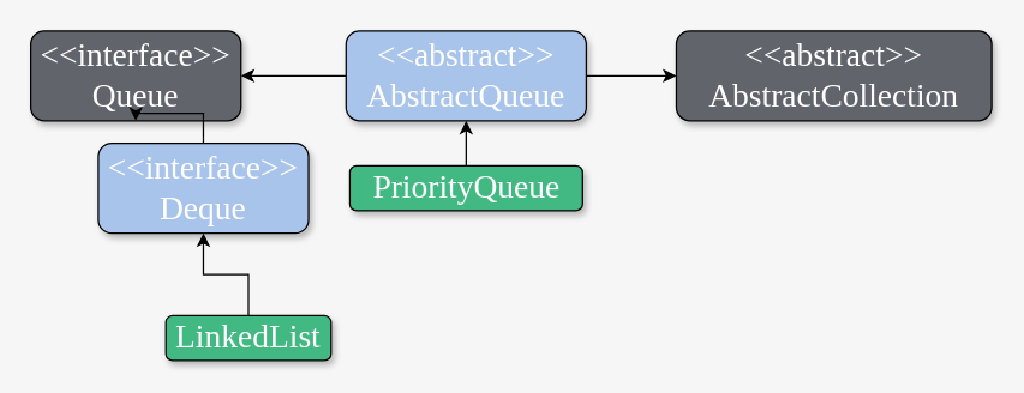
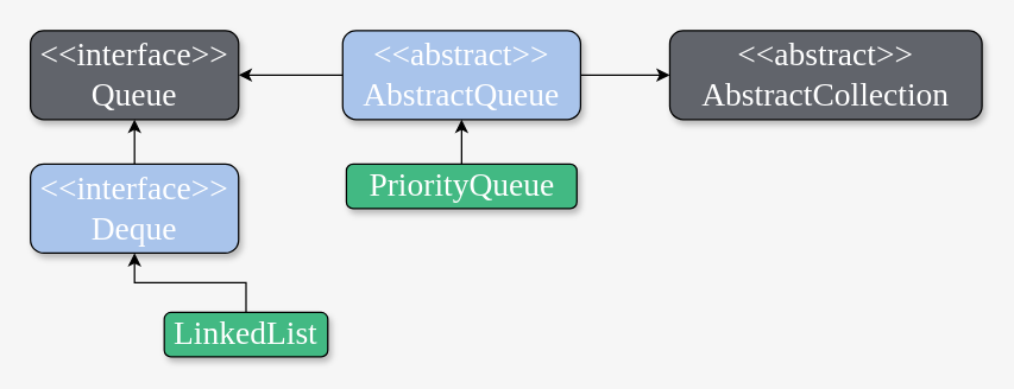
  <mxCell id="0" />
  <mxCell id="1" parent="0" />
  <mxCell id="2" style="edgeStyle=orthogonalEdgeStyle;rounded=0;orthogonalLoop=1;jettySize=auto;html=1;exitX=1;exitY=0.5;exitDx=0;exitDy=0;entryX=0;entryY=0.5;entryDx=0;entryDy=0;" parent="1" source="4" target="6" edge="1"><mxGeometry relative="1" as="geometry" /></mxCell>
  <mxCell id="3" style="edgeStyle=orthogonalEdgeStyle;rounded=0;orthogonalLoop=1;jettySize=auto;html=1;exitX=0;exitY=0.5;exitDx=0;exitDy=0;entryX=1;entryY=0.5;entryDx=0;entryDy=0;" parent="1" source="4" target="5" edge="1"><mxGeometry relative="1" as="geometry" /></mxCell>
  <mxCell id="4" value="&lt;font style=&quot;font-size: 22px&quot;&gt;&amp;lt;&amp;lt;abstract&amp;gt;&amp;gt;&lt;br&gt;AbstractQueue&lt;/font&gt;" style="text;html=1;strokeColor=#000000;fillColor=#A9C4EB;align=center;verticalAlign=middle;whiteSpace=wrap;rounded=1;shadow=1;fontFamily=Comic Sans MS;fontColor=#FFFFFF;" parent="1" vertex="1"><mxGeometry x="230" y="20" width="160" height="60" as="geometry" /></mxCell>
  <mxCell id="5" value="&lt;font style=&quot;font-size: 22px&quot;&gt;&amp;lt;&amp;lt;interface&amp;gt;&amp;gt;&lt;br&gt;Queue&lt;/font&gt;" style="text;html=1;strokeColor=#000000;fillColor=#61646B;align=center;verticalAlign=middle;whiteSpace=wrap;rounded=1;shadow=1;fontFamily=Comic Sans MS;fontColor=#FFFFFF;" parent="1" vertex="1"><mxGeometry x="20" y="20" width="140" height="60" as="geometry" /></mxCell>
  <mxCell id="6" value="&lt;font style=&quot;font-size: 22px&quot;&gt;&amp;lt;&amp;lt;abstract&amp;gt;&amp;gt;&lt;br&gt;AbstractCollection&lt;/font&gt;" style="text;html=1;strokeColor=#000000;fillColor=#61646B;align=center;verticalAlign=middle;whiteSpace=wrap;rounded=1;shadow=1;fontFamily=Comic Sans MS;fontColor=#FFFFFF;" parent="1" vertex="1"><mxGeometry x="450" y="20" width="210" height="60" as="geometry" /></mxCell>
  <mxCell id="7" style="edgeStyle=orthogonalEdgeStyle;rounded=0;orthogonalLoop=1;jettySize=auto;html=1;exitX=0.5;exitY=0;exitDx=0;exitDy=0;" parent="1" source="8" target="4" edge="1"><mxGeometry relative="1" as="geometry" /></mxCell>
  <mxCell id="8" value="&lt;span style=&quot;font-size: 22px&quot;&gt;PriorityQueue&lt;/span&gt;" style="text;html=1;strokeColor=#000000;fillColor=#42B983;align=center;verticalAlign=middle;whiteSpace=wrap;rounded=1;shadow=1;fontFamily=Comic Sans MS;fontColor=#FFFFFF;" parent="1" vertex="1"><mxGeometry x="232.5" y="110" width="155" height="30" as="geometry" /></mxCell>
  <mxCell id="9" style="edgeStyle=orthogonalEdgeStyle;rounded=0;orthogonalLoop=1;jettySize=auto;html=1;exitX=0.5;exitY=0;exitDx=0;exitDy=0;" parent="1" source="10" target="5" edge="1"><mxGeometry relative="1" as="geometry" /></mxCell>
- <mxCell id="10" value="&lt;font style=&quot;font-size: 22px&quot;&gt;&amp;lt;&amp;lt;interface&amp;gt;&amp;gt;&lt;br&gt;Deque&lt;/font&gt;" style="text;html=1;strokeColor=#000000;fillColor=#A9C4EB;align=center;verticalAlign=middle;whiteSpace=wrap;rounded=1;shadow=1;fontFamily=Comic Sans MS;fontColor=#FFFFFF;" parent="1" vertex="1"><mxGeometry x="65" y="95" width="140" height="60" as="geometry" /></mxCell>
+ <mxCell id="10" value="&lt;font style=&quot;font-size: 22px&quot;&gt;&amp;lt;&amp;lt;interface&amp;gt;&amp;gt;&lt;br&gt;Deque&lt;/font&gt;" style="text;html=1;strokeColor=#000000;fillColor=#A9C4EB;align=center;verticalAlign=middle;whiteSpace=wrap;rounded=1;shadow=1;fontFamily=Comic Sans MS;fontColor=#FFFFFF;" parent="1" vertex="1"><mxGeometry x="20" y="110" width="140" height="60" as="geometry" /></mxCell>
  <mxCell id="11" style="edgeStyle=orthogonalEdgeStyle;rounded=0;orthogonalLoop=1;jettySize=auto;html=1;exitX=0.5;exitY=0;exitDx=0;exitDy=0;" parent="1" source="12" target="10" edge="1"><mxGeometry relative="1" as="geometry" /></mxCell>
  <mxCell id="12" value="&lt;font style=&quot;font-size: 22px&quot;&gt;LinkedList&lt;/font&gt;" style="text;html=1;strokeColor=#000000;fillColor=#42B983;align=center;verticalAlign=middle;whiteSpace=wrap;rounded=1;shadow=1;fontFamily=Comic Sans MS;fontColor=#FFFFFF;" parent="1" vertex="1"><mxGeometry x="110" y="210" width="110" height="30" as="geometry" /></mxCell>
